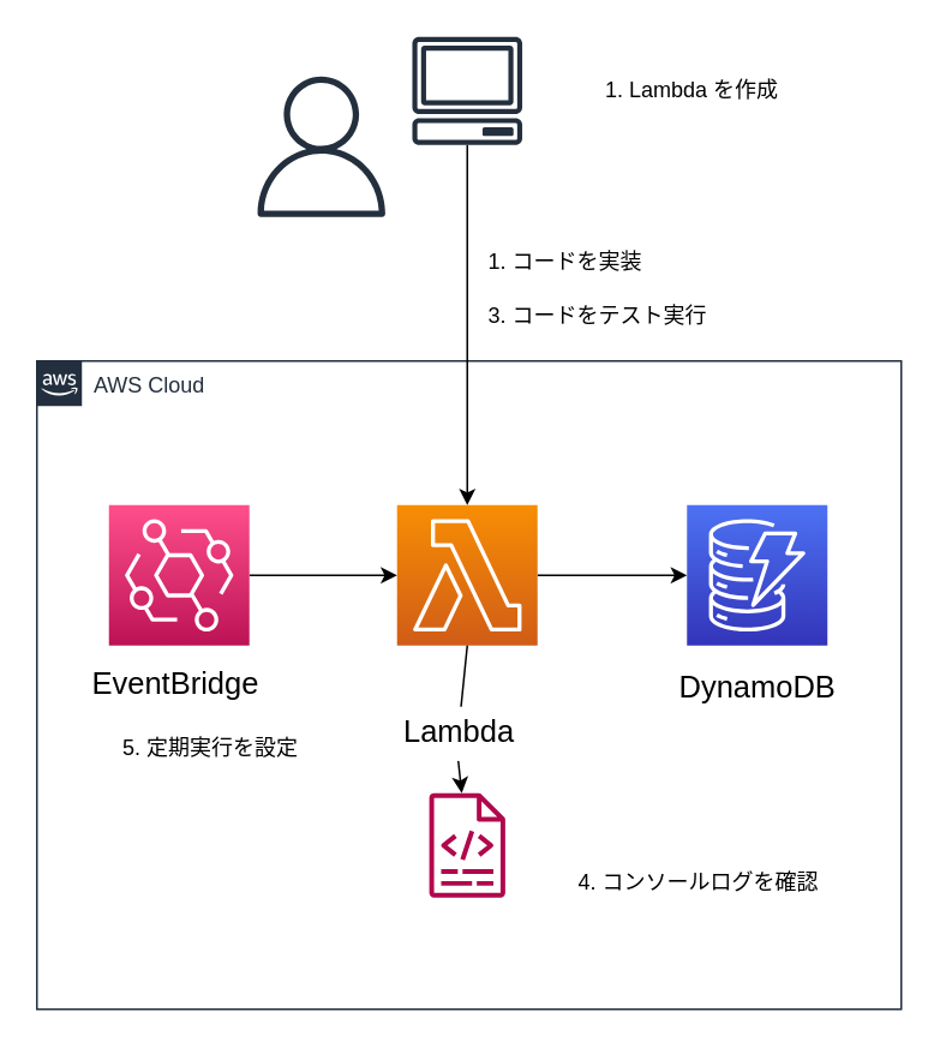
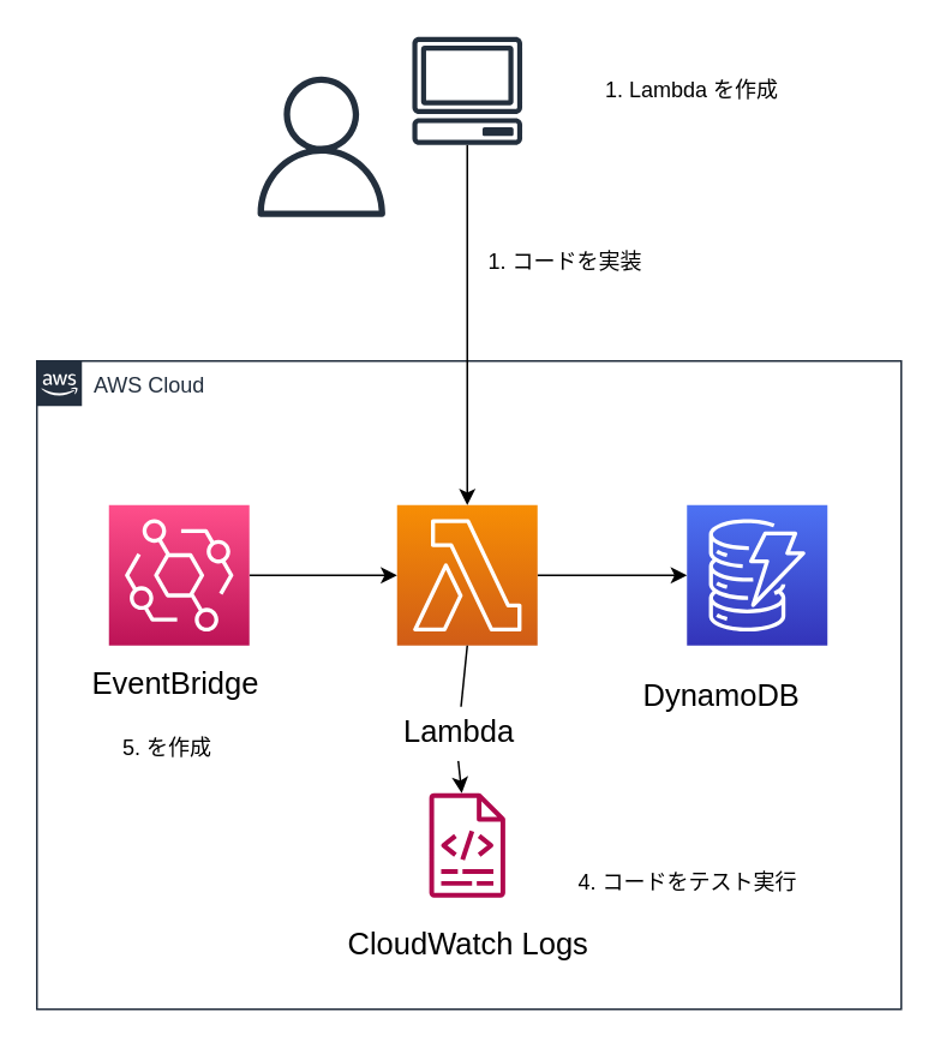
  <mxCell id="0" />
  <mxCell id="1" parent="0" />
  <mxCell id="2" value="AWS Cloud" style="points=[[0,0],[0.25,0],[0.5,0],[0.75,0],[1,0],[1,0.25],[1,0.5],[1,0.75],[1,1],[0.75,1],[0.5,1],[0.25,1],[0,1],[0,0.75],[0,0.5],[0,0.25]];outlineConnect=0;gradientColor=none;html=1;whiteSpace=wrap;fontSize=12;fontStyle=0;container=1;pointerEvents=0;collapsible=0;recursiveResize=0;shape=mxgraph.aws4.group;grIcon=mxgraph.aws4.group_aws_cloud_alt;strokeColor=#232F3E;fillColor=none;verticalAlign=top;align=left;spacingLeft=30;fontColor=#232F3E;dashed=0;" parent="1" vertex="1"><mxGeometry x="20" y="200" width="480" height="360" as="geometry" /></mxCell>
  <mxCell id="3" style="edgeStyle=none;html=1;exitX=1;exitY=0.5;exitDx=0;exitDy=0;exitPerimeter=0;entryX=0;entryY=0.5;entryDx=0;entryDy=0;entryPerimeter=0;" edge="1" parent="2" source="5" target="8"><mxGeometry relative="1" as="geometry" /></mxCell>
  <mxCell id="4" style="edgeStyle=none;html=1;exitX=0.5;exitY=1;exitDx=0;exitDy=0;exitPerimeter=0;startArrow=none;" edge="1" parent="2" source="11" target="9"><mxGeometry relative="1" as="geometry" /></mxCell>
  <mxCell id="5" value="" style="sketch=0;points=[[0,0,0],[0.25,0,0],[0.5,0,0],[0.75,0,0],[1,0,0],[0,1,0],[0.25,1,0],[0.5,1,0],[0.75,1,0],[1,1,0],[0,0.25,0],[0,0.5,0],[0,0.75,0],[1,0.25,0],[1,0.5,0],[1,0.75,0]];outlineConnect=0;fontColor=#232F3E;gradientColor=#F78E04;gradientDirection=north;fillColor=#D05C17;strokeColor=#ffffff;dashed=0;verticalLabelPosition=bottom;verticalAlign=top;align=center;html=1;fontSize=12;fontStyle=0;aspect=fixed;shape=mxgraph.aws4.resourceIcon;resIcon=mxgraph.aws4.lambda;" parent="2" vertex="1"><mxGeometry x="200" y="80" width="78" height="78" as="geometry" /></mxCell>
  <mxCell id="6" style="edgeStyle=none;html=1;exitX=1;exitY=0.5;exitDx=0;exitDy=0;exitPerimeter=0;" edge="1" parent="2" source="7" target="5"><mxGeometry relative="1" as="geometry" /></mxCell>
  <mxCell id="7" value="" style="sketch=0;points=[[0,0,0],[0.25,0,0],[0.5,0,0],[0.75,0,0],[1,0,0],[0,1,0],[0.25,1,0],[0.5,1,0],[0.75,1,0],[1,1,0],[0,0.25,0],[0,0.5,0],[0,0.75,0],[1,0.25,0],[1,0.5,0],[1,0.75,0]];outlineConnect=0;fontColor=#232F3E;gradientColor=#FF4F8B;gradientDirection=north;fillColor=#BC1356;strokeColor=#ffffff;dashed=0;verticalLabelPosition=bottom;verticalAlign=top;align=center;html=1;fontSize=12;fontStyle=0;aspect=fixed;shape=mxgraph.aws4.resourceIcon;resIcon=mxgraph.aws4.eventbridge;" parent="2" vertex="1"><mxGeometry x="40" y="80" width="78" height="78" as="geometry" /></mxCell>
  <mxCell id="8" value="" style="sketch=0;points=[[0,0,0],[0.25,0,0],[0.5,0,0],[0.75,0,0],[1,0,0],[0,1,0],[0.25,1,0],[0.5,1,0],[0.75,1,0],[1,1,0],[0,0.25,0],[0,0.5,0],[0,0.75,0],[1,0.25,0],[1,0.5,0],[1,0.75,0]];outlineConnect=0;fontColor=#232F3E;gradientColor=#4D72F3;gradientDirection=north;fillColor=#3334B9;strokeColor=#ffffff;dashed=0;verticalLabelPosition=bottom;verticalAlign=top;align=center;html=1;fontSize=12;fontStyle=0;aspect=fixed;shape=mxgraph.aws4.resourceIcon;resIcon=mxgraph.aws4.dynamodb;" parent="2" vertex="1"><mxGeometry x="361" y="80" width="78" height="78" as="geometry" /></mxCell>
  <mxCell id="9" value="" style="sketch=0;outlineConnect=0;fontColor=#232F3E;gradientColor=none;fillColor=#B0084D;strokeColor=none;dashed=0;verticalLabelPosition=bottom;verticalAlign=top;align=center;html=1;fontSize=12;fontStyle=0;aspect=fixed;pointerEvents=1;shape=mxgraph.aws4.logs;" parent="2" vertex="1"><mxGeometry x="200" y="240" width="78" height="58" as="geometry" /></mxCell>
  <mxCell id="10" value="EventBridge" style="text;strokeColor=none;align=left;fillColor=none;html=1;verticalAlign=middle;whiteSpace=wrap;rounded=0;fontSize=17;" vertex="1" parent="2"><mxGeometry x="29" y="165" width="100" height="30" as="geometry" /></mxCell>
  <mxCell id="11" value="Lambda" style="text;strokeColor=none;align=left;fillColor=default;html=1;verticalAlign=middle;whiteSpace=wrap;rounded=0;fontSize=17;" vertex="1" parent="2"><mxGeometry x="202" y="192" width="64" height="30" as="geometry" /></mxCell>
  <mxCell id="12" value="" style="edgeStyle=none;html=1;exitX=0.5;exitY=1;exitDx=0;exitDy=0;exitPerimeter=0;endArrow=none;" edge="1" parent="2" source="5" target="11"><mxGeometry relative="1" as="geometry"><mxPoint x="359" y="438" as="sourcePoint" /><mxPoint x="359" y="520.103" as="targetPoint" /></mxGeometry></mxCell>
- <mxCell id="13" value="DynamoDB" style="text;strokeColor=none;align=left;fillColor=none;html=1;verticalAlign=middle;whiteSpace=wrap;rounded=0;fontSize=17;" vertex="1" parent="2"><mxGeometry x="355" y="167" width="90" height="30" as="geometry" /></mxCell>
- <mxCell id="15" value="4. コンソールログを確認" style="text;strokeColor=none;align=left;fillColor=none;html=1;verticalAlign=middle;whiteSpace=wrap;rounded=0;" vertex="1" parent="2"><mxGeometry x="299" y="275" width="140" height="30" as="geometry" /></mxCell>
- <mxCell id="16" value="5. 定期実行を設定" style="text;strokeColor=none;align=left;fillColor=none;html=1;verticalAlign=middle;whiteSpace=wrap;rounded=0;" vertex="1" parent="2"><mxGeometry x="46" y="200" width="114" height="30" as="geometry" /></mxCell>
+ <mxCell id="13" value="DynamoDB" style="text;strokeColor=none;align=left;fillColor=none;html=1;verticalAlign=middle;whiteSpace=wrap;rounded=0;fontSize=17;" vertex="1" parent="2"><mxGeometry x="335" y="172" width="90" height="30" as="geometry" /></mxCell>
+ <mxCell id="14" value="CloudWatch Logs" style="text;strokeColor=none;align=left;fillColor=none;html=1;verticalAlign=middle;whiteSpace=wrap;rounded=0;fontSize=17;" vertex="1" parent="2"><mxGeometry x="171" y="310" width="136" height="30" as="geometry" /></mxCell>
+ <mxCell id="15" value="4. コードをテスト実行" style="text;strokeColor=none;align=left;fillColor=none;html=1;verticalAlign=middle;whiteSpace=wrap;rounded=0;" vertex="1" parent="2"><mxGeometry x="299" y="275" width="140" height="30" as="geometry" /></mxCell>
+ <mxCell id="16" value="5. を作成" style="text;strokeColor=none;align=left;fillColor=none;html=1;verticalAlign=middle;whiteSpace=wrap;rounded=0;" vertex="1" parent="2"><mxGeometry x="46" y="200" width="114" height="30" as="geometry" /></mxCell>
  <mxCell id="17" style="edgeStyle=none;html=1;" edge="1" parent="1" source="18" target="5"><mxGeometry relative="1" as="geometry" /></mxCell>
  <mxCell id="18" value="" style="sketch=0;outlineConnect=0;fontColor=#232F3E;gradientColor=none;fillColor=#232F3D;strokeColor=none;dashed=0;verticalLabelPosition=bottom;verticalAlign=top;align=center;html=1;fontSize=12;fontStyle=0;aspect=fixed;pointerEvents=1;shape=mxgraph.aws4.client;" parent="1" vertex="1"><mxGeometry x="228.21" y="20" width="61.58" height="60" as="geometry" /></mxCell>
  <mxCell id="19" value="" style="sketch=0;outlineConnect=0;fontColor=#232F3E;gradientColor=none;fillColor=#232F3D;strokeColor=none;dashed=0;verticalLabelPosition=bottom;verticalAlign=top;align=center;html=1;fontSize=12;fontStyle=0;aspect=fixed;pointerEvents=1;shape=mxgraph.aws4.user;" parent="1" vertex="1"><mxGeometry x="139" y="42" width="78" height="78" as="geometry" /></mxCell>
  <mxCell id="20" value="1. Lambda を作成" style="text;strokeColor=none;align=left;fillColor=none;html=1;verticalAlign=middle;whiteSpace=wrap;rounded=0;" vertex="1" parent="1"><mxGeometry x="334" y="35" width="110" height="30" as="geometry" /></mxCell>
  <mxCell id="21" value="1. コードを実装" style="text;strokeColor=none;align=left;fillColor=none;html=1;verticalAlign=middle;whiteSpace=wrap;rounded=0;" vertex="1" parent="1"><mxGeometry x="269" y="130" width="110" height="30" as="geometry" /></mxCell>
- <mxCell id="22" value="3. コードをテスト実行" style="text;strokeColor=none;align=left;fillColor=none;html=1;verticalAlign=middle;whiteSpace=wrap;rounded=0;" vertex="1" parent="1"><mxGeometry x="269" y="160" width="140" height="30" as="geometry" /></mxCell>
